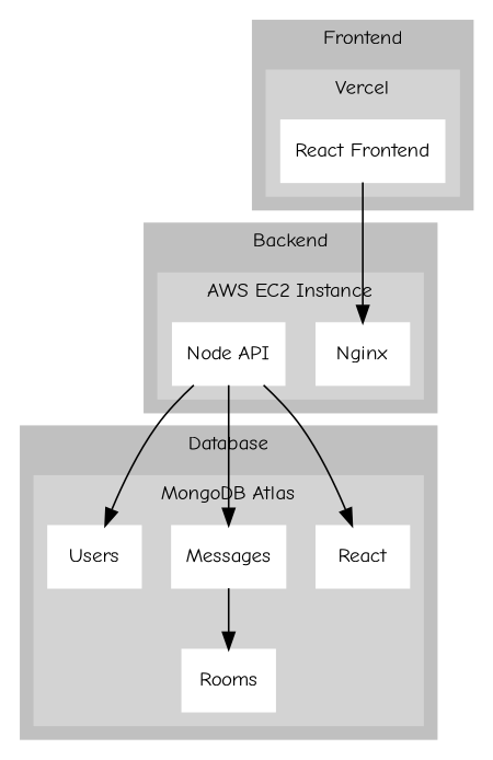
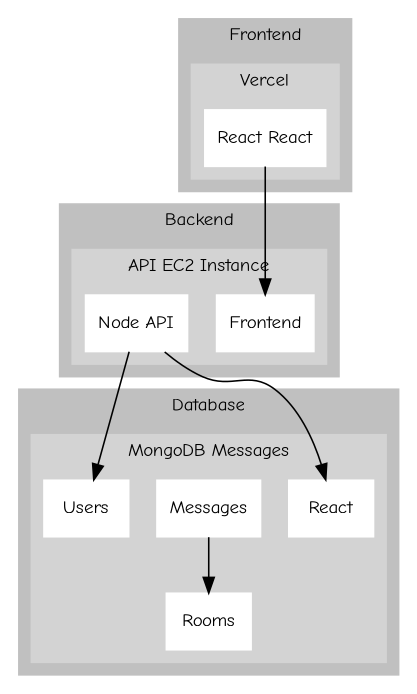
  digraph {
    color=gray
    fontname="Comic Neue"
    fontsize=12
    rankdir=TB
    style=filled
    node [color=white fontname="Comic Neue" fontsize=12 shape=box style=filled]
    edge [fontname="Comic Neue"]
-   "React Frontend"
-   Nginx
+   "React Frontend" [label="React React"]
+   Nginx [label=Frontend]
    "Node API"
    Rooms
    n5 [label=React]
    Messages
    Users
    subgraph cluster_1 {
      label=Frontend
      subgraph cluster_2 {
        color=lightgray
        label=Vercel
        "React Frontend"
      }
    }
    subgraph cluster_3 {
      label=Backend
      subgraph cluster_4 {
        color=lightgray
-       label="AWS EC2 Instance"
+       label="API EC2 Instance"
        Nginx
        "Node API"
      }
    }
    subgraph cluster_5 {
      label=Database
      subgraph cluster_6 {
        color=lightgray
-       label="MongoDB Atlas"
+       label="MongoDB Messages"
        Rooms
        n5
        Messages
        Users
      }
    }
    "React Frontend" -> Nginx
    "Node API" -> n5
-   "Node API" -> Messages
    "Node API" -> Users
    Messages -> Rooms
  }
